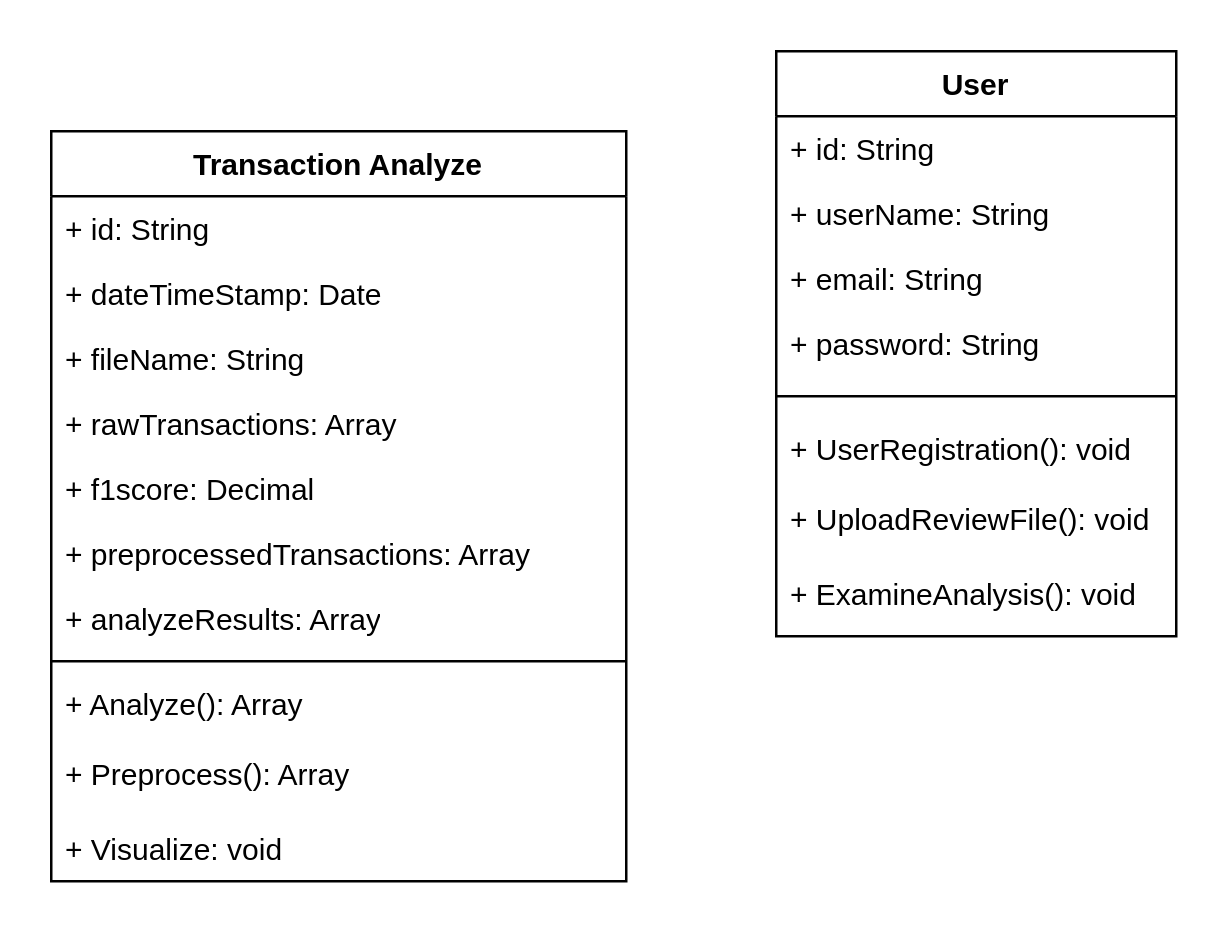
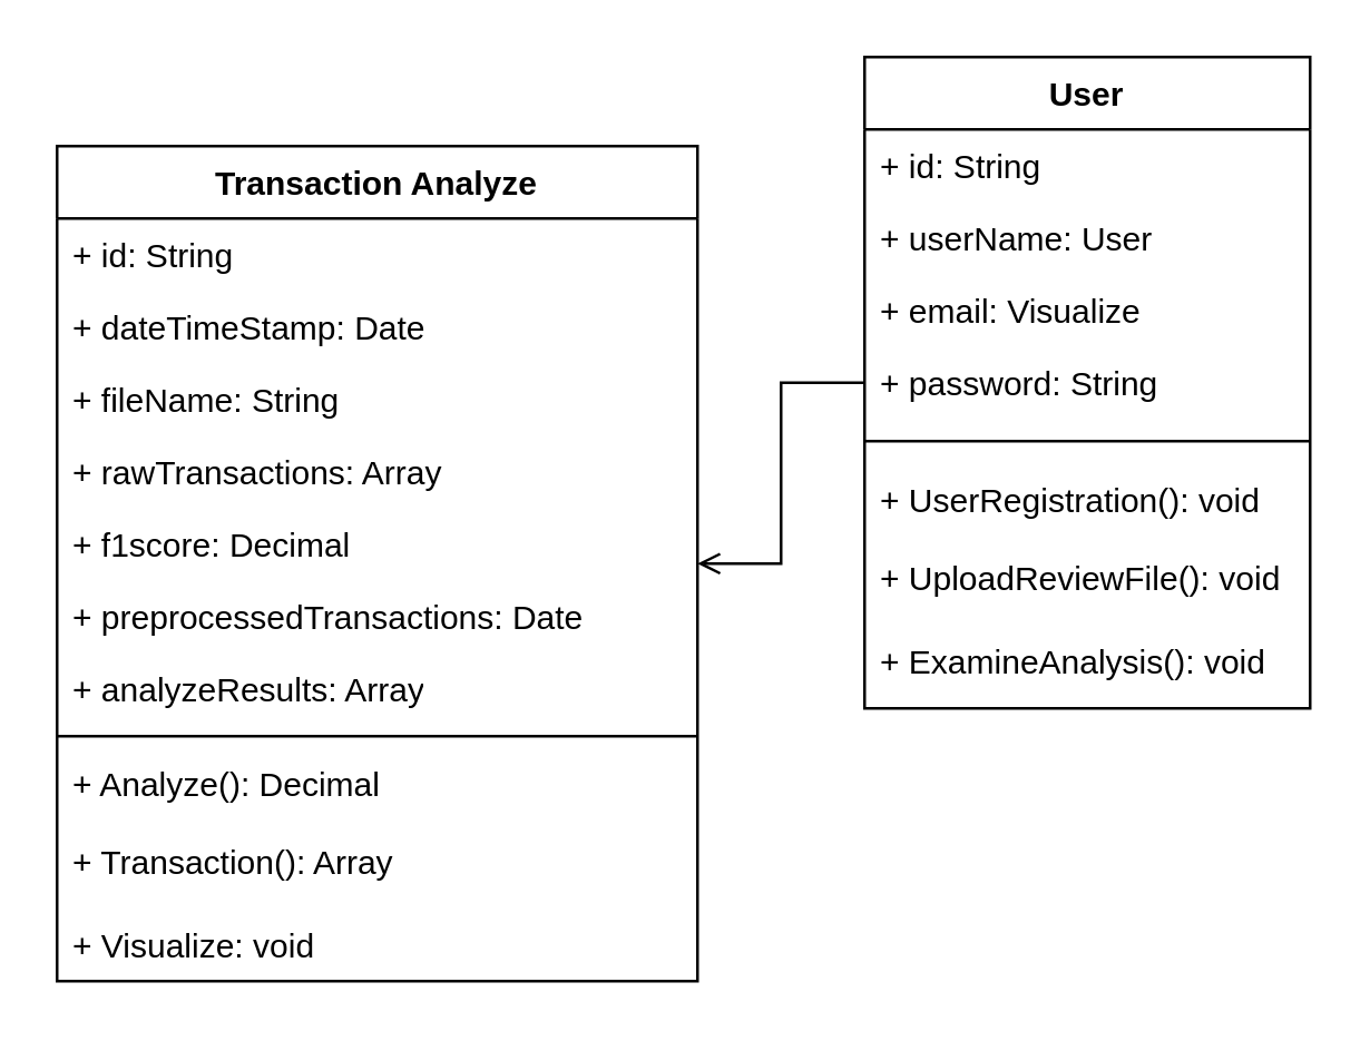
  <mxCell id="0" />
  <mxCell id="1" parent="0" />
  <mxCell id="2" value="Transaction Analyze" style="swimlane;fontStyle=1;align=center;verticalAlign=top;childLayout=stackLayout;horizontal=1;startSize=26;horizontalStack=0;resizeParent=1;resizeParentMax=0;resizeLast=0;collapsible=1;marginBottom=0;" parent="1" vertex="1"><mxGeometry x="20" y="52" width="230" height="300" as="geometry" /></mxCell>
  <mxCell id="3" value="+ id: String" style="text;html=1;strokeColor=none;fillColor=none;align=left;verticalAlign=top;spacingLeft=4;spacingRight=4;whiteSpace=wrap;overflow=hidden;rotatable=0;points=[[0,0.5],[1,0.5]];portConstraint=eastwest;" parent="2" vertex="1"><mxGeometry y="26" width="230" height="26" as="geometry" /></mxCell>
  <mxCell id="4" value="+ dateTimeStamp: Date" style="text;html=1;strokeColor=none;fillColor=none;align=left;verticalAlign=top;spacingLeft=4;spacingRight=4;whiteSpace=wrap;overflow=hidden;rotatable=0;points=[[0,0.5],[1,0.5]];portConstraint=eastwest;" parent="2" vertex="1"><mxGeometry y="52" width="230" height="26" as="geometry" /></mxCell>
  <mxCell id="5" value="+ fileName: String" style="text;html=1;strokeColor=none;fillColor=none;align=left;verticalAlign=top;spacingLeft=4;spacingRight=4;whiteSpace=wrap;overflow=hidden;rotatable=0;points=[[0,0.5],[1,0.5]];portConstraint=eastwest;" parent="2" vertex="1"><mxGeometry y="78" width="230" height="26" as="geometry" /></mxCell>
  <mxCell id="6" value="+ rawTransactions: Array" style="text;html=1;strokeColor=none;fillColor=none;align=left;verticalAlign=top;spacingLeft=4;spacingRight=4;whiteSpace=wrap;overflow=hidden;rotatable=0;points=[[0,0.5],[1,0.5]];portConstraint=eastwest;" parent="2" vertex="1"><mxGeometry y="104" width="230" height="26" as="geometry" /></mxCell>
  <mxCell id="7" value="+ f1score: Decimal" style="text;html=1;strokeColor=none;fillColor=none;align=left;verticalAlign=top;spacingLeft=4;spacingRight=4;whiteSpace=wrap;overflow=hidden;rotatable=0;points=[[0,0.5],[1,0.5]];portConstraint=eastwest;" parent="2" vertex="1"><mxGeometry y="130" width="230" height="26" as="geometry" /></mxCell>
- <mxCell id="8" value="+ preprocessedTransactions: Array" style="text;html=1;strokeColor=none;fillColor=none;align=left;verticalAlign=top;spacingLeft=4;spacingRight=4;whiteSpace=wrap;overflow=hidden;rotatable=0;points=[[0,0.5],[1,0.5]];portConstraint=eastwest;" parent="2" vertex="1"><mxGeometry y="156" width="230" height="26" as="geometry" /></mxCell>
+ <mxCell id="8" value="+ preprocessedTransactions: Date" style="text;html=1;strokeColor=none;fillColor=none;align=left;verticalAlign=top;spacingLeft=4;spacingRight=4;whiteSpace=wrap;overflow=hidden;rotatable=0;points=[[0,0.5],[1,0.5]];portConstraint=eastwest;" parent="2" vertex="1"><mxGeometry y="156" width="230" height="26" as="geometry" /></mxCell>
  <mxCell id="9" value="+ analyzeResults: Array" style="text;html=1;strokeColor=none;fillColor=none;align=left;verticalAlign=top;spacingLeft=4;spacingRight=4;whiteSpace=wrap;overflow=hidden;rotatable=0;points=[[0,0.5],[1,0.5]];portConstraint=eastwest;" parent="2" vertex="1"><mxGeometry y="182" width="230" height="26" as="geometry" /></mxCell>
  <mxCell id="10" value="" style="line;strokeWidth=1;fillColor=none;align=left;verticalAlign=middle;spacingTop=-1;spacingLeft=3;spacingRight=3;rotatable=0;labelPosition=right;points=[];portConstraint=eastwest;" parent="2" vertex="1"><mxGeometry y="208" width="230" height="8" as="geometry" /></mxCell>
- <mxCell id="11" value="+ Analyze(): Array" style="text;strokeColor=none;fillColor=none;align=left;verticalAlign=top;spacingLeft=4;spacingRight=4;overflow=hidden;rotatable=0;points=[[0,0.5],[1,0.5]];portConstraint=eastwest;" parent="2" vertex="1"><mxGeometry y="216" width="230" height="28" as="geometry" /></mxCell>
- <mxCell id="12" value="+ Preprocess(): Array" style="text;strokeColor=none;fillColor=none;align=left;verticalAlign=top;spacingLeft=4;spacingRight=4;overflow=hidden;rotatable=0;points=[[0,0.5],[1,0.5]];portConstraint=eastwest;" parent="2" vertex="1"><mxGeometry y="244" width="230" height="30" as="geometry" /></mxCell>
+ <mxCell id="11" value="+ Analyze(): Decimal" style="text;strokeColor=none;fillColor=none;align=left;verticalAlign=top;spacingLeft=4;spacingRight=4;overflow=hidden;rotatable=0;points=[[0,0.5],[1,0.5]];portConstraint=eastwest;" parent="2" vertex="1"><mxGeometry y="216" width="230" height="28" as="geometry" /></mxCell>
+ <mxCell id="12" value="+ Transaction(): Array" style="text;strokeColor=none;fillColor=none;align=left;verticalAlign=top;spacingLeft=4;spacingRight=4;overflow=hidden;rotatable=0;points=[[0,0.5],[1,0.5]];portConstraint=eastwest;" parent="2" vertex="1"><mxGeometry y="244" width="230" height="30" as="geometry" /></mxCell>
  <mxCell id="13" value="+ Visualize: void" style="text;strokeColor=none;fillColor=none;align=left;verticalAlign=top;spacingLeft=4;spacingRight=4;overflow=hidden;rotatable=0;points=[[0,0.5],[1,0.5]];portConstraint=eastwest;" parent="2" vertex="1"><mxGeometry y="274" width="230" height="26" as="geometry" /></mxCell>
  <mxCell id="14" value="User" style="swimlane;fontStyle=1;align=center;verticalAlign=top;childLayout=stackLayout;horizontal=1;startSize=26;horizontalStack=0;resizeParent=1;resizeParentMax=0;resizeLast=0;collapsible=1;marginBottom=0;" parent="1" vertex="1"><mxGeometry x="310" y="20" width="160" height="234" as="geometry" /></mxCell>
  <mxCell id="15" value="+ id: String" style="text;html=1;strokeColor=none;fillColor=none;align=left;verticalAlign=top;spacingLeft=4;spacingRight=4;whiteSpace=wrap;overflow=hidden;rotatable=0;points=[[0,0.5],[1,0.5]];portConstraint=eastwest;" parent="14" vertex="1"><mxGeometry y="26" width="160" height="26" as="geometry" /></mxCell>
- <mxCell id="16" value="+ userName: String" style="text;html=1;strokeColor=none;fillColor=none;align=left;verticalAlign=top;spacingLeft=4;spacingRight=4;whiteSpace=wrap;overflow=hidden;rotatable=0;points=[[0,0.5],[1,0.5]];portConstraint=eastwest;" parent="14" vertex="1"><mxGeometry y="52" width="160" height="26" as="geometry" /></mxCell>
- <mxCell id="17" value="+ email: String" style="text;html=1;strokeColor=none;fillColor=none;align=left;verticalAlign=top;spacingLeft=4;spacingRight=4;whiteSpace=wrap;overflow=hidden;rotatable=0;points=[[0,0.5],[1,0.5]];portConstraint=eastwest;" parent="14" vertex="1"><mxGeometry y="78" width="160" height="26" as="geometry" /></mxCell>
+ <mxCell id="16" value="+ userName: User" style="text;html=1;strokeColor=none;fillColor=none;align=left;verticalAlign=top;spacingLeft=4;spacingRight=4;whiteSpace=wrap;overflow=hidden;rotatable=0;points=[[0,0.5],[1,0.5]];portConstraint=eastwest;" parent="14" vertex="1"><mxGeometry y="52" width="160" height="26" as="geometry" /></mxCell>
+ <mxCell id="17" value="+ email: Visualize" style="text;html=1;strokeColor=none;fillColor=none;align=left;verticalAlign=top;spacingLeft=4;spacingRight=4;whiteSpace=wrap;overflow=hidden;rotatable=0;points=[[0,0.5],[1,0.5]];portConstraint=eastwest;" parent="14" vertex="1"><mxGeometry y="78" width="160" height="26" as="geometry" /></mxCell>
  <mxCell id="18" value="+ password: String" style="text;html=1;strokeColor=none;fillColor=none;align=left;verticalAlign=top;spacingLeft=4;spacingRight=4;whiteSpace=wrap;overflow=hidden;rotatable=0;points=[[0,0.5],[1,0.5]];portConstraint=eastwest;" parent="14" vertex="1"><mxGeometry y="104" width="160" height="26" as="geometry" /></mxCell>
  <mxCell id="19" value="" style="line;strokeWidth=1;fillColor=none;align=left;verticalAlign=middle;spacingTop=-1;spacingLeft=3;spacingRight=3;rotatable=0;labelPosition=right;points=[];portConstraint=eastwest;" parent="14" vertex="1"><mxGeometry y="130" width="160" height="16" as="geometry" /></mxCell>
  <mxCell id="20" value="+ UserRegistration(): void" style="text;strokeColor=none;fillColor=none;align=left;verticalAlign=top;spacingLeft=4;spacingRight=4;overflow=hidden;rotatable=0;points=[[0,0.5],[1,0.5]];portConstraint=eastwest;" parent="14" vertex="1"><mxGeometry y="146" width="160" height="28" as="geometry" /></mxCell>
  <mxCell id="21" value="+ UploadReviewFile(): void" style="text;strokeColor=none;fillColor=none;align=left;verticalAlign=top;spacingLeft=4;spacingRight=4;overflow=hidden;rotatable=0;points=[[0,0.5],[1,0.5]];portConstraint=eastwest;" parent="14" vertex="1"><mxGeometry y="174" width="160" height="30" as="geometry" /></mxCell>
  <mxCell id="22" value="+ ExamineAnalysis(): void" style="text;strokeColor=none;fillColor=none;align=left;verticalAlign=top;spacingLeft=4;spacingRight=4;overflow=hidden;rotatable=0;points=[[0,0.5],[1,0.5]];portConstraint=eastwest;" parent="14" vertex="1"><mxGeometry y="204" width="160" height="30" as="geometry" /></mxCell>
+ <mxCell id="23" style="edgeStyle=orthogonalEdgeStyle;rounded=0;orthogonalLoop=1;jettySize=auto;html=1;exitX=0;exitY=0.5;exitDx=0;exitDy=0;entryX=1;entryY=0.5;entryDx=0;entryDy=0;endArrow=open;endFill=0;" parent="1" source="18" target="2" edge="1"><mxGeometry relative="1" as="geometry" /></mxCell>
